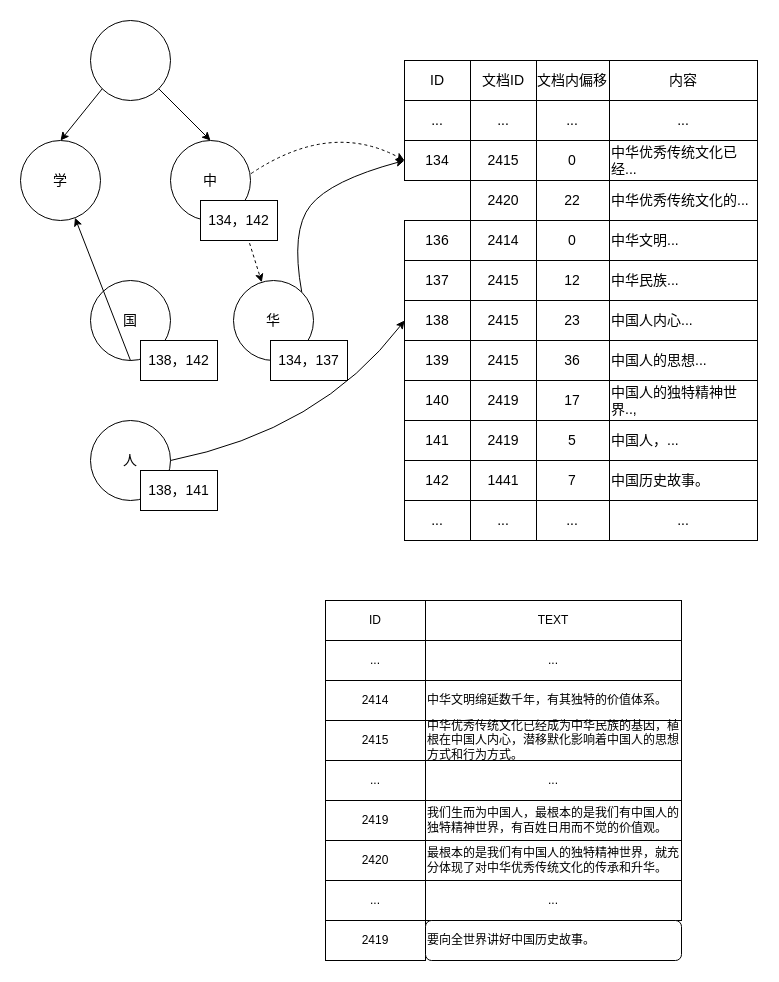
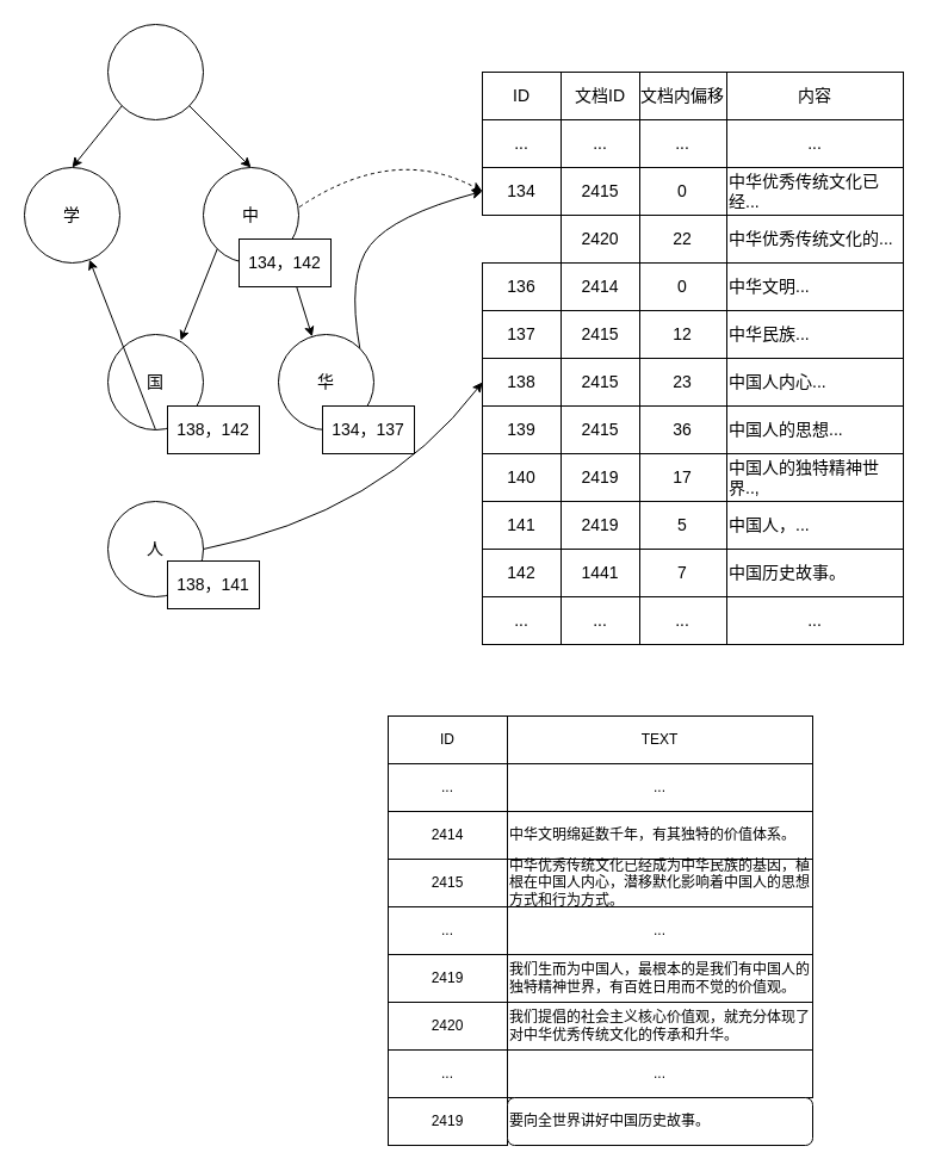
  <mxCell id="0" />
  <mxCell id="1" parent="0" />
  <mxCell id="2" value="ID" style="whiteSpace=wrap;html=1;align=center;fontSize=14;" parent="1" vertex="1"><mxGeometry x="404" y="60" width="66" height="40" as="geometry" /></mxCell>
  <mxCell id="3" value="" style="ellipse;whiteSpace=wrap;html=1;aspect=fixed;fontSize=14;" parent="1" vertex="1"><mxGeometry x="90" y="20" width="80" height="80" as="geometry" /></mxCell>
  <mxCell id="4" value="学" style="ellipse;whiteSpace=wrap;html=1;aspect=fixed;fontSize=14;" parent="1" vertex="1"><mxGeometry x="20" y="140" width="80" height="80" as="geometry" /></mxCell>
  <mxCell id="5" value="中" style="ellipse;whiteSpace=wrap;html=1;aspect=fixed;fontSize=14;" parent="1" vertex="1"><mxGeometry x="170" y="140" width="80" height="80" as="geometry" /></mxCell>
  <mxCell id="6" value="国" style="ellipse;whiteSpace=wrap;html=1;aspect=fixed;fontSize=14;" parent="1" vertex="1"><mxGeometry x="90" y="280" width="80" height="80" as="geometry" /></mxCell>
  <mxCell id="7" value="人" style="ellipse;whiteSpace=wrap;html=1;aspect=fixed;fontSize=14;" parent="1" vertex="1"><mxGeometry x="90" y="420" width="80" height="80" as="geometry" /></mxCell>
  <mxCell id="8" value="134" style="rounded=0;whiteSpace=wrap;html=1;fontSize=14;" parent="1" vertex="1"><mxGeometry x="404" y="140" width="66" height="40" as="geometry" /></mxCell>
  <mxCell id="9" value="" style="curved=1;endArrow=classic;html=1;rounded=0;exitX=1.008;exitY=0.413;exitDx=0;exitDy=0;exitPerimeter=0;entryX=0;entryY=0.5;entryDx=0;entryDy=0;fontSize=14;dashed=1;" parent="1" source="5" target="8" edge="1"><mxGeometry width="50" height="50" relative="1" as="geometry"><mxPoint x="350" y="250" as="sourcePoint" /><mxPoint x="400" y="200" as="targetPoint" /><Array as="points"><mxPoint x="330" y="120" /></Array></mxGeometry></mxCell>
  <mxCell id="10" value="136" style="rounded=0;whiteSpace=wrap;html=1;fontSize=14;" parent="1" vertex="1"><mxGeometry x="404" y="220" width="66" height="40" as="geometry" /></mxCell>
  <mxCell id="11" value="" style="endArrow=classic;html=1;rounded=0;exitX=1;exitY=1;exitDx=0;exitDy=0;entryX=0.5;entryY=0;entryDx=0;entryDy=0;fontSize=14;" parent="1" source="3" target="5" edge="1"><mxGeometry width="50" height="50" relative="1" as="geometry"><mxPoint x="-40" y="230" as="sourcePoint" /><mxPoint x="10" y="180" as="targetPoint" /></mxGeometry></mxCell>
  <mxCell id="12" value="" style="curved=1;endArrow=classic;html=1;rounded=0;exitX=1;exitY=0;exitDx=0;exitDy=0;entryX=0;entryY=0.5;entryDx=0;entryDy=0;fontSize=14;" parent="1" source="19" target="8" edge="1"><mxGeometry width="50" height="50" relative="1" as="geometry"><mxPoint x="258" y="322" as="sourcePoint" /><mxPoint x="370" y="280" as="targetPoint" /><Array as="points"><mxPoint x="290" y="230" /><mxPoint x="330" y="180" /></Array></mxGeometry></mxCell>
  <mxCell id="13" value="137" style="rounded=0;whiteSpace=wrap;html=1;fontSize=14;" parent="1" vertex="1"><mxGeometry x="404" y="260" width="66" height="40" as="geometry" /></mxCell>
  <mxCell id="14" value="138" style="rounded=0;whiteSpace=wrap;html=1;fontSize=14;" parent="1" vertex="1"><mxGeometry x="404" y="300" width="66" height="40" as="geometry" /></mxCell>
- <mxCell id="16" value="" style="endArrow=classic;html=1;rounded=0;exitX=1;exitY=1;exitDx=0;exitDy=0;fontSize=14;dashed=1;" parent="1" source="5" target="19" edge="1"><mxGeometry width="50" height="50" relative="1" as="geometry"><mxPoint x="230" y="280" as="sourcePoint" /><mxPoint x="230" y="310" as="targetPoint" /></mxGeometry></mxCell>
+ <mxCell id="15" value="" style="endArrow=classic;html=1;rounded=0;exitX=0;exitY=1;exitDx=0;exitDy=0;entryX=0.763;entryY=0.063;entryDx=0;entryDy=0;entryPerimeter=0;fontSize=14;" parent="1" source="5" target="6" edge="1"><mxGeometry width="50" height="50" relative="1" as="geometry"><mxPoint x="160" y="170" as="sourcePoint" /><mxPoint x="202" y="212" as="targetPoint" /></mxGeometry></mxCell>
+ <mxCell id="16" value="" style="endArrow=classic;html=1;rounded=0;exitX=1;exitY=1;exitDx=0;exitDy=0;fontSize=14;" parent="1" source="5" target="19" edge="1"><mxGeometry width="50" height="50" relative="1" as="geometry"><mxPoint x="230" y="280" as="sourcePoint" /><mxPoint x="230" y="310" as="targetPoint" /></mxGeometry></mxCell>
  <mxCell id="17" value="" style="endArrow=classic;html=1;rounded=0;exitX=0.5;exitY=1;exitDx=0;exitDy=0;fontSize=14;" parent="1" source="6" target="4" edge="1"><mxGeometry width="50" height="50" relative="1" as="geometry"><mxPoint x="80" y="530" as="sourcePoint" /><mxPoint x="130" y="480" as="targetPoint" /></mxGeometry></mxCell>
  <mxCell id="18" value="" style="endArrow=classic;html=1;rounded=0;exitX=0;exitY=1;exitDx=0;exitDy=0;entryX=0.5;entryY=0;entryDx=0;entryDy=0;fontSize=14;" parent="1" source="3" target="4" edge="1"><mxGeometry width="50" height="50" relative="1" as="geometry"><mxPoint x="160" y="170" as="sourcePoint" /><mxPoint x="202" y="212" as="targetPoint" /></mxGeometry></mxCell>
  <mxCell id="19" value="华" style="ellipse;whiteSpace=wrap;html=1;aspect=fixed;fontSize=14;" parent="1" vertex="1"><mxGeometry x="233" y="280" width="80" height="80" as="geometry" /></mxCell>
  <mxCell id="20" value="2414" style="rounded=0;whiteSpace=wrap;html=1;" parent="1" vertex="1"><mxGeometry x="325" y="680" width="100" height="40" as="geometry" /></mxCell>
  <mxCell id="21" value="2415" style="rounded=0;whiteSpace=wrap;html=1;" parent="1" vertex="1"><mxGeometry x="325" y="720" width="100" height="40" as="geometry" /></mxCell>
  <mxCell id="22" value="..." style="rounded=0;whiteSpace=wrap;html=1;" parent="1" vertex="1"><mxGeometry x="325" y="760" width="100" height="40" as="geometry" /></mxCell>
  <mxCell id="23" value="2419" style="rounded=0;whiteSpace=wrap;html=1;" parent="1" vertex="1"><mxGeometry x="325" y="800" width="100" height="40" as="geometry" /></mxCell>
  <mxCell id="24" value="..." style="rounded=0;whiteSpace=wrap;html=1;" parent="1" vertex="1"><mxGeometry x="325" y="640" width="100" height="40" as="geometry" /></mxCell>
  <mxCell id="25" value="ID" style="rounded=0;whiteSpace=wrap;html=1;" parent="1" vertex="1"><mxGeometry x="325" y="600" width="100" height="40" as="geometry" /></mxCell>
  <mxCell id="26" value="中华文明绵延数千年，有其独特的价值体系。" style="rounded=0;whiteSpace=wrap;html=1;align=left;" parent="1" vertex="1"><mxGeometry x="425" y="680" width="256" height="40" as="geometry" /></mxCell>
  <mxCell id="27" value="中华优秀传统文化已经成为中华民族的基因，植根在中国人内心，潜移默化影响着中国人的思想方式和行为方式。" style="rounded=0;whiteSpace=wrap;html=1;align=left;" parent="1" vertex="1"><mxGeometry x="425" y="720" width="256" height="40" as="geometry" /></mxCell>
  <mxCell id="28" value="..." style="rounded=0;whiteSpace=wrap;html=1;" parent="1" vertex="1"><mxGeometry x="425" y="760" width="256" height="40" as="geometry" /></mxCell>
  <mxCell id="29" value="我们生而为中国人，最根本的是我们有中国人的独特精神世界，有百姓日用而不觉的价值观。" style="rounded=0;whiteSpace=wrap;html=1;align=left;" parent="1" vertex="1"><mxGeometry x="425" y="800" width="256" height="40" as="geometry" /></mxCell>
  <mxCell id="30" value="..." style="rounded=0;whiteSpace=wrap;html=1;" parent="1" vertex="1"><mxGeometry x="425" y="640" width="256" height="40" as="geometry" /></mxCell>
  <mxCell id="31" value="TEXT" style="rounded=0;whiteSpace=wrap;html=1;" parent="1" vertex="1"><mxGeometry x="425" y="600" width="256" height="40" as="geometry" /></mxCell>
  <mxCell id="32" value="2420" style="rounded=0;whiteSpace=wrap;html=1;" parent="1" vertex="1"><mxGeometry x="325" y="840" width="100" height="40" as="geometry" /></mxCell>
- <mxCell id="33" value="最根本的是我们有中国人的独特精神世界，就充分体现了对中华优秀传统文化的传承和升华。" style="rounded=0;whiteSpace=wrap;html=1;align=left;" parent="1" vertex="1"><mxGeometry x="425" y="840" width="256" height="40" as="geometry" /></mxCell>
+ <mxCell id="33" value="我们提倡的社会主义核心价值观，就充分体现了对中华优秀传统文化的传承和升华。" style="rounded=0;whiteSpace=wrap;html=1;align=left;" parent="1" vertex="1"><mxGeometry x="425" y="840" width="256" height="40" as="geometry" /></mxCell>
  <mxCell id="34" value="..." style="rounded=0;whiteSpace=wrap;html=1;" parent="1" vertex="1"><mxGeometry x="325" y="880" width="100" height="40" as="geometry" /></mxCell>
  <mxCell id="35" value="2419" style="rounded=0;whiteSpace=wrap;html=1;" parent="1" vertex="1"><mxGeometry x="325" y="920" width="100" height="40" as="geometry" /></mxCell>
  <mxCell id="36" value="..." style="rounded=0;whiteSpace=wrap;html=1;" parent="1" vertex="1"><mxGeometry x="425" y="880" width="256" height="40" as="geometry" /></mxCell>
  <mxCell id="37" value="要向全世界讲好中国历史故事。" style="whiteSpace=wrap;html=1;align=left;rounded=1;" parent="1" vertex="1"><mxGeometry x="425" y="920" width="256" height="40" as="geometry" /></mxCell>
  <mxCell id="38" value="文档内偏移" style="whiteSpace=wrap;html=1;align=center;fontSize=14;" parent="1" vertex="1"><mxGeometry x="535" y="60" width="74" height="40" as="geometry" /></mxCell>
  <mxCell id="39" value="0" style="rounded=0;whiteSpace=wrap;html=1;fontSize=14;" parent="1" vertex="1"><mxGeometry x="535" y="140" width="74" height="40" as="geometry" /></mxCell>
  <mxCell id="40" value="22" style="rounded=0;whiteSpace=wrap;html=1;fontSize=14;" parent="1" vertex="1"><mxGeometry x="535" y="180" width="74" height="40" as="geometry" /></mxCell>
  <mxCell id="41" value="0" style="rounded=0;whiteSpace=wrap;html=1;fontSize=14;" parent="1" vertex="1"><mxGeometry x="535" y="220" width="74" height="40" as="geometry" /></mxCell>
  <mxCell id="42" value="12" style="rounded=0;whiteSpace=wrap;html=1;fontSize=14;" parent="1" vertex="1"><mxGeometry x="535" y="260" width="74" height="40" as="geometry" /></mxCell>
  <mxCell id="43" value="23" style="rounded=0;whiteSpace=wrap;html=1;fontSize=14;" parent="1" vertex="1"><mxGeometry x="535" y="300" width="74" height="40" as="geometry" /></mxCell>
  <mxCell id="44" value="139" style="rounded=0;whiteSpace=wrap;html=1;fontSize=14;" parent="1" vertex="1"><mxGeometry x="404" y="340" width="66" height="40" as="geometry" /></mxCell>
  <mxCell id="45" value="36" style="rounded=0;whiteSpace=wrap;html=1;fontSize=14;" parent="1" vertex="1"><mxGeometry x="535" y="340" width="74" height="40" as="geometry" /></mxCell>
  <mxCell id="46" value="140" style="rounded=0;whiteSpace=wrap;html=1;fontSize=14;" parent="1" vertex="1"><mxGeometry x="404" y="380" width="66" height="40" as="geometry" /></mxCell>
  <mxCell id="47" value="17" style="rounded=0;whiteSpace=wrap;html=1;fontSize=14;" parent="1" vertex="1"><mxGeometry x="535" y="380" width="74" height="40" as="geometry" /></mxCell>
  <mxCell id="48" value="141" style="rounded=0;whiteSpace=wrap;html=1;fontSize=14;" parent="1" vertex="1"><mxGeometry x="404" y="420" width="66" height="40" as="geometry" /></mxCell>
  <mxCell id="49" value="5" style="rounded=0;whiteSpace=wrap;html=1;fontSize=14;" parent="1" vertex="1"><mxGeometry x="535" y="420" width="74" height="40" as="geometry" /></mxCell>
  <mxCell id="50" value="" style="curved=1;endArrow=classic;html=1;rounded=0;exitX=1;exitY=0.5;exitDx=0;exitDy=0;entryX=0;entryY=0.5;entryDx=0;entryDy=0;fontSize=14;" parent="1" source="7" target="14" edge="1"><mxGeometry width="50" height="50" relative="1" as="geometry"><mxPoint x="240" y="450" as="sourcePoint" /><mxPoint x="290" y="400" as="targetPoint" /><Array as="points"><mxPoint x="320" y="430" /></Array></mxGeometry></mxCell>
  <mxCell id="51" value="内容" style="whiteSpace=wrap;html=1;align=center;fontSize=14;" parent="1" vertex="1"><mxGeometry x="609" y="60" width="148" height="40" as="geometry" /></mxCell>
  <mxCell id="52" value="中华优秀传统文化已经..." style="rounded=0;whiteSpace=wrap;html=1;align=left;fontSize=14;" parent="1" vertex="1"><mxGeometry x="609" y="140" width="148" height="40" as="geometry" /></mxCell>
  <mxCell id="53" value="中华优秀传统文化的..." style="rounded=0;whiteSpace=wrap;html=1;align=left;fontSize=14;" parent="1" vertex="1"><mxGeometry x="609" y="180" width="148" height="40" as="geometry" /></mxCell>
  <mxCell id="54" value="中华文明..." style="rounded=0;whiteSpace=wrap;html=1;align=left;fontSize=14;" parent="1" vertex="1"><mxGeometry x="609" y="220" width="148" height="40" as="geometry" /></mxCell>
  <mxCell id="55" value="中华民族..." style="rounded=0;whiteSpace=wrap;html=1;align=left;fontSize=14;" parent="1" vertex="1"><mxGeometry x="609" y="260" width="148" height="40" as="geometry" /></mxCell>
  <mxCell id="56" value="中国人内心..." style="rounded=0;whiteSpace=wrap;html=1;align=left;fontSize=14;" parent="1" vertex="1"><mxGeometry x="609" y="300" width="148" height="40" as="geometry" /></mxCell>
  <mxCell id="57" value="中国人的思想..." style="rounded=0;whiteSpace=wrap;html=1;align=left;fontSize=14;" parent="1" vertex="1"><mxGeometry x="609" y="340" width="148" height="40" as="geometry" /></mxCell>
  <mxCell id="58" value="中国人的独特精神世界..," style="rounded=0;whiteSpace=wrap;html=1;align=left;fontSize=14;" parent="1" vertex="1"><mxGeometry x="609" y="380" width="148" height="40" as="geometry" /></mxCell>
  <mxCell id="59" value="中国人，..." style="rounded=0;whiteSpace=wrap;html=1;align=left;fontSize=14;" parent="1" vertex="1"><mxGeometry x="609" y="420" width="148" height="40" as="geometry" /></mxCell>
  <mxCell id="60" value="142" style="rounded=0;whiteSpace=wrap;html=1;fontSize=14;" parent="1" vertex="1"><mxGeometry x="404" y="460" width="66" height="40" as="geometry" /></mxCell>
  <mxCell id="61" value="7" style="rounded=0;whiteSpace=wrap;html=1;fontSize=14;" parent="1" vertex="1"><mxGeometry x="535" y="460" width="74" height="40" as="geometry" /></mxCell>
  <mxCell id="62" value="中国历史故事。" style="rounded=0;whiteSpace=wrap;html=1;align=left;fontSize=14;" parent="1" vertex="1"><mxGeometry x="609" y="460" width="148" height="40" as="geometry" /></mxCell>
  <mxCell id="63" value="文档ID" style="whiteSpace=wrap;html=1;align=center;fontSize=14;" parent="1" vertex="1"><mxGeometry x="470" y="60" width="66" height="40" as="geometry" /></mxCell>
  <mxCell id="64" value="2415" style="rounded=0;whiteSpace=wrap;html=1;fontSize=14;" parent="1" vertex="1"><mxGeometry x="470" y="140" width="66" height="40" as="geometry" /></mxCell>
  <mxCell id="65" value="2420" style="rounded=0;whiteSpace=wrap;html=1;fontSize=14;" parent="1" vertex="1"><mxGeometry x="470" y="180" width="66" height="40" as="geometry" /></mxCell>
  <mxCell id="66" value="2414" style="rounded=0;whiteSpace=wrap;html=1;fontSize=14;" parent="1" vertex="1"><mxGeometry x="470" y="220" width="66" height="40" as="geometry" /></mxCell>
  <mxCell id="67" value="2415" style="rounded=0;whiteSpace=wrap;html=1;fontSize=14;" parent="1" vertex="1"><mxGeometry x="470" y="260" width="66" height="40" as="geometry" /></mxCell>
  <mxCell id="68" value="2415" style="rounded=0;whiteSpace=wrap;html=1;fontSize=14;" parent="1" vertex="1"><mxGeometry x="470" y="300" width="66" height="40" as="geometry" /></mxCell>
  <mxCell id="69" value="2415" style="rounded=0;whiteSpace=wrap;html=1;fontSize=14;" parent="1" vertex="1"><mxGeometry x="470" y="340" width="66" height="40" as="geometry" /></mxCell>
  <mxCell id="70" value="2419" style="rounded=0;whiteSpace=wrap;html=1;fontSize=14;" parent="1" vertex="1"><mxGeometry x="470" y="380" width="66" height="40" as="geometry" /></mxCell>
  <mxCell id="71" value="2419" style="rounded=0;whiteSpace=wrap;html=1;fontSize=14;" parent="1" vertex="1"><mxGeometry x="470" y="420" width="66" height="40" as="geometry" /></mxCell>
  <mxCell id="72" value="1441" style="rounded=0;whiteSpace=wrap;html=1;fontSize=14;" parent="1" vertex="1"><mxGeometry x="470" y="460" width="66" height="40" as="geometry" /></mxCell>
  <mxCell id="73" value="134，142" style="rounded=0;whiteSpace=wrap;html=1;fontSize=14;" parent="1" vertex="1"><mxGeometry x="200" y="200" width="77" height="40" as="geometry" /></mxCell>
  <mxCell id="74" value="138，142" style="rounded=0;whiteSpace=wrap;html=1;fontSize=14;" parent="1" vertex="1"><mxGeometry x="140" y="340" width="77" height="40" as="geometry" /></mxCell>
  <mxCell id="75" value="138，141" style="rounded=0;whiteSpace=wrap;html=1;fontSize=14;" parent="1" vertex="1"><mxGeometry x="140" y="470" width="77" height="40" as="geometry" /></mxCell>
  <mxCell id="76" value="134，137" style="rounded=0;whiteSpace=wrap;html=1;fontSize=14;" parent="1" vertex="1"><mxGeometry x="270" y="340" width="77" height="40" as="geometry" /></mxCell>
  <mxCell id="77" value="..." style="whiteSpace=wrap;html=1;align=center;fontSize=14;" vertex="1" parent="1"><mxGeometry x="404" y="100" width="66" height="40" as="geometry" /></mxCell>
  <mxCell id="78" value="..." style="whiteSpace=wrap;html=1;align=center;fontSize=14;" vertex="1" parent="1"><mxGeometry x="535" y="100" width="74" height="40" as="geometry" /></mxCell>
  <mxCell id="79" value="..." style="whiteSpace=wrap;html=1;align=center;fontSize=14;" vertex="1" parent="1"><mxGeometry x="609" y="100" width="148" height="40" as="geometry" /></mxCell>
  <mxCell id="80" value="..." style="whiteSpace=wrap;html=1;align=center;fontSize=14;" vertex="1" parent="1"><mxGeometry x="470" y="100" width="66" height="40" as="geometry" /></mxCell>
  <mxCell id="81" value="..." style="whiteSpace=wrap;html=1;align=center;fontSize=14;" vertex="1" parent="1"><mxGeometry x="404" y="500" width="66" height="40" as="geometry" /></mxCell>
  <mxCell id="82" value="..." style="whiteSpace=wrap;html=1;align=center;fontSize=14;" vertex="1" parent="1"><mxGeometry x="535" y="500" width="74" height="40" as="geometry" /></mxCell>
  <mxCell id="83" value="..." style="whiteSpace=wrap;html=1;align=center;fontSize=14;" vertex="1" parent="1"><mxGeometry x="609" y="500" width="148" height="40" as="geometry" /></mxCell>
  <mxCell id="84" value="..." style="whiteSpace=wrap;html=1;align=center;fontSize=14;" vertex="1" parent="1"><mxGeometry x="470" y="500" width="66" height="40" as="geometry" /></mxCell>
